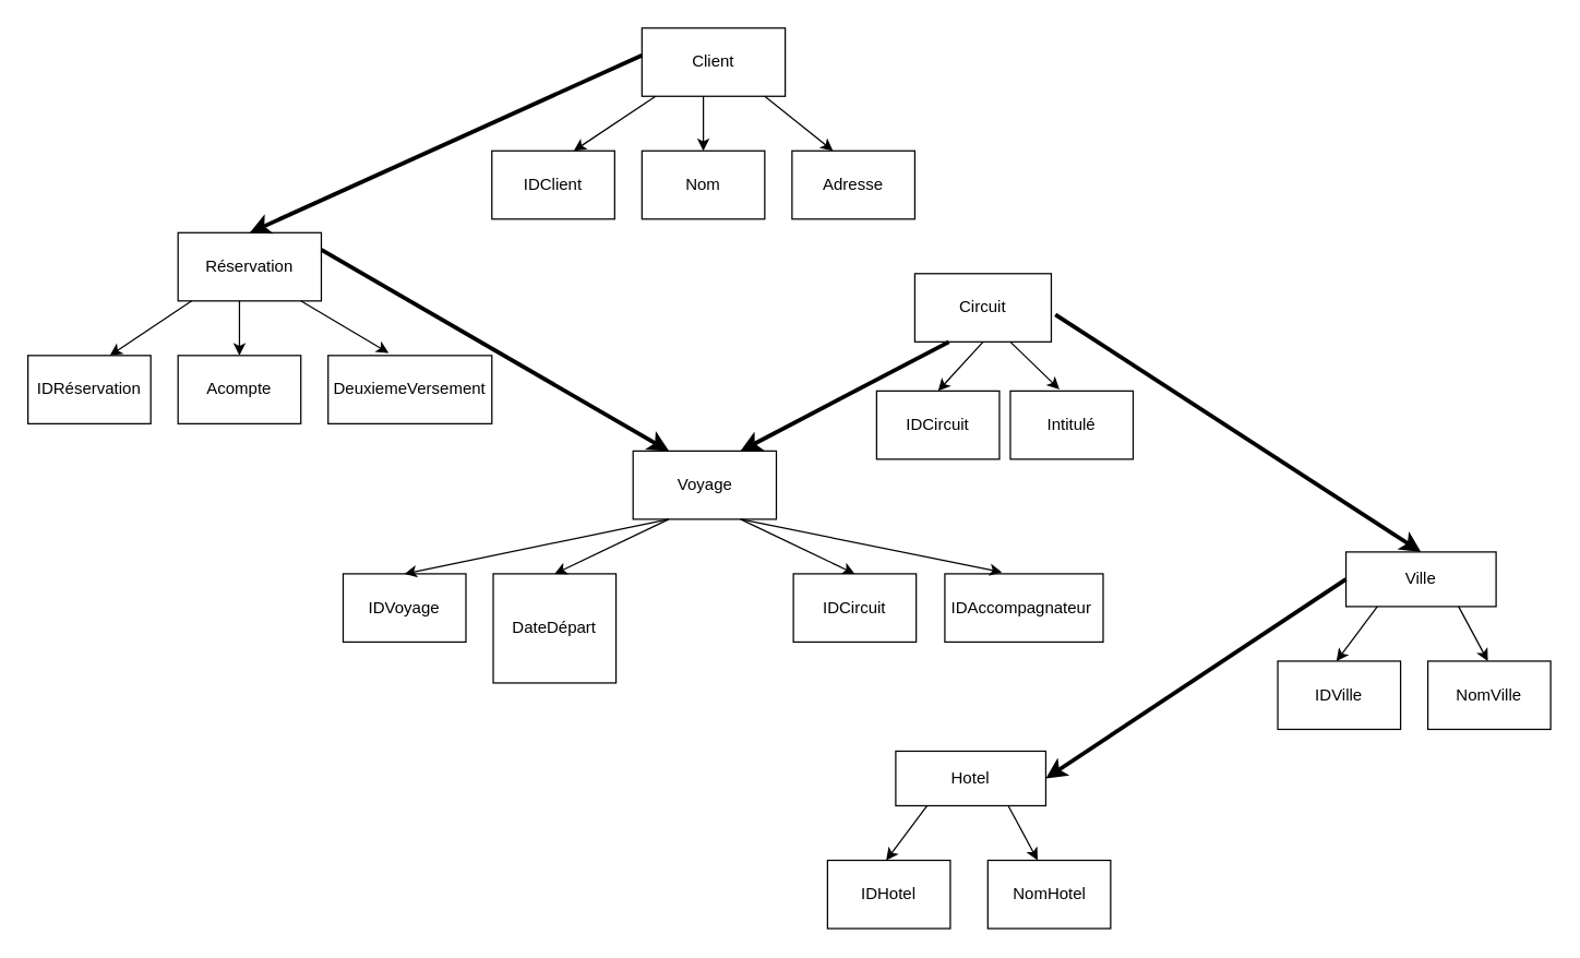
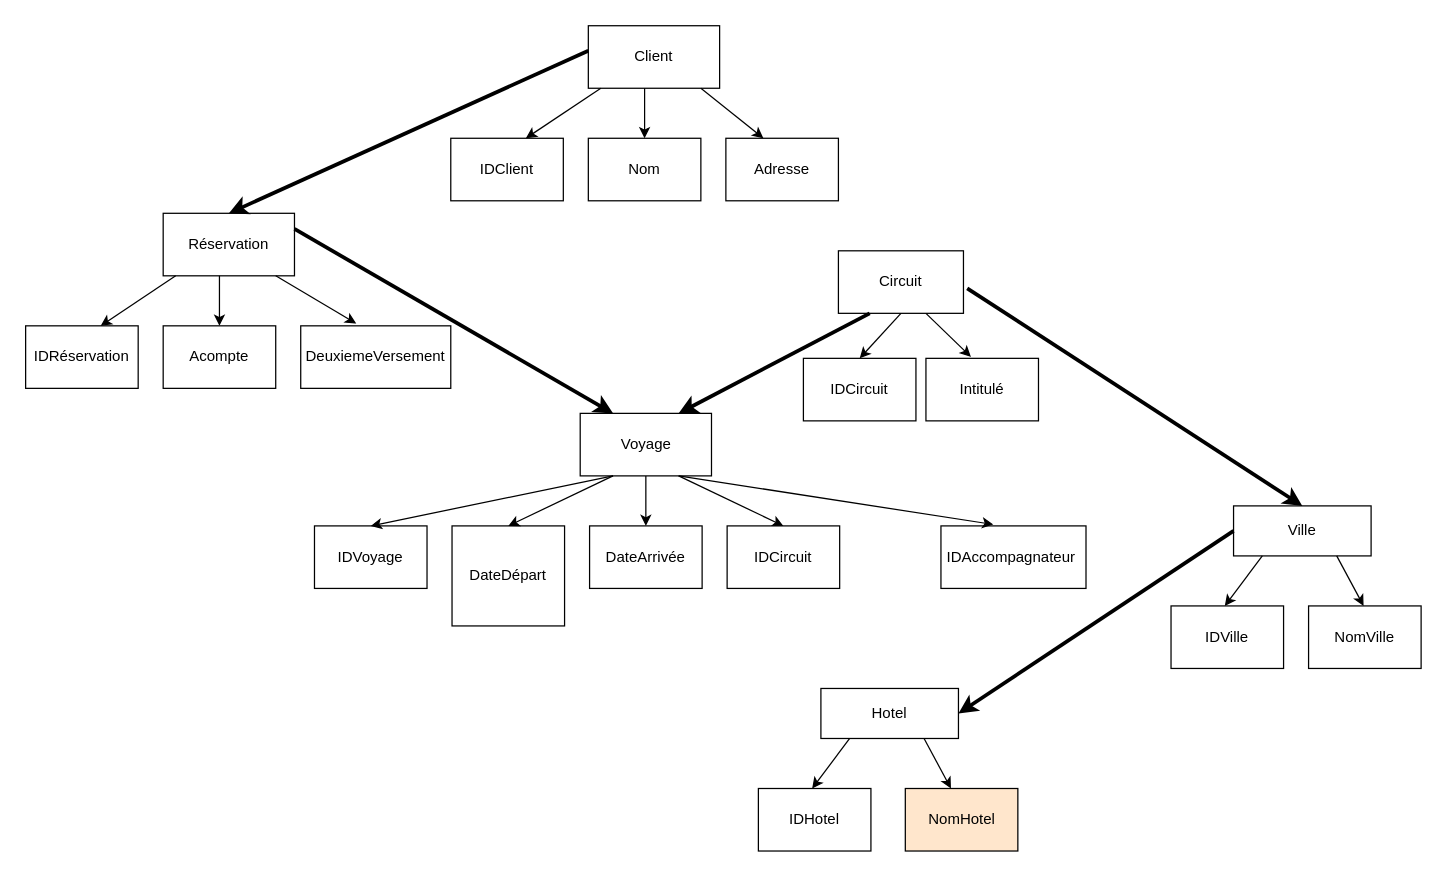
  <mxCell id="0" />
  <mxCell id="1" parent="0" />
  <mxCell id="2" value="Client" style="rounded=0;whiteSpace=wrap;html=1;" vertex="1" parent="1"><mxGeometry x="470" y="20" width="105" height="50" as="geometry" /></mxCell>
  <mxCell id="3" value="Ville" style="rounded=0;whiteSpace=wrap;html=1;" vertex="1" parent="1"><mxGeometry x="986" y="404" width="110" height="40" as="geometry" /></mxCell>
  <mxCell id="4" value="IDClient" style="rounded=0;whiteSpace=wrap;html=1;" vertex="1" parent="1"><mxGeometry x="360" y="110" width="90" height="50" as="geometry" /></mxCell>
  <mxCell id="5" value="Nom" style="rounded=0;whiteSpace=wrap;html=1;" vertex="1" parent="1"><mxGeometry x="470" y="110" width="90" height="50" as="geometry" /></mxCell>
  <mxCell id="6" value="Adresse" style="rounded=0;whiteSpace=wrap;html=1;" vertex="1" parent="1"><mxGeometry x="580" y="110" width="90" height="50" as="geometry" /></mxCell>
  <mxCell id="7" value="" style="endArrow=classic;html=1;rounded=0;" edge="1" parent="1"><mxGeometry width="50" height="50" relative="1" as="geometry"><mxPoint x="480" y="70" as="sourcePoint" /><mxPoint x="420" y="110" as="targetPoint" /></mxGeometry></mxCell>
  <mxCell id="8" value="" style="endArrow=classic;html=1;rounded=0;" edge="1" parent="1"><mxGeometry width="50" height="50" relative="1" as="geometry"><mxPoint x="515" y="70" as="sourcePoint" /><mxPoint x="515" y="110" as="targetPoint" /></mxGeometry></mxCell>
  <mxCell id="9" value="" style="endArrow=classic;html=1;rounded=0;" edge="1" parent="1"><mxGeometry width="50" height="50" relative="1" as="geometry"><mxPoint x="560" y="70" as="sourcePoint" /><mxPoint x="610" y="110" as="targetPoint" /></mxGeometry></mxCell>
  <mxCell id="10" value="" style="endArrow=classic;html=1;rounded=0;" edge="1" parent="1"><mxGeometry width="50" height="50" relative="1" as="geometry"><mxPoint x="1009" y="444" as="sourcePoint" /><mxPoint x="979" y="484" as="targetPoint" /></mxGeometry></mxCell>
  <mxCell id="11" value="" style="endArrow=classic;html=1;rounded=0;exitX=0.75;exitY=1;exitDx=0;exitDy=0;" edge="1" parent="1" source="3"><mxGeometry width="50" height="50" relative="1" as="geometry"><mxPoint x="1110" y="484" as="sourcePoint" /><mxPoint x="1090" y="484" as="targetPoint" /></mxGeometry></mxCell>
  <mxCell id="12" value="IDVille" style="rounded=0;whiteSpace=wrap;html=1;" vertex="1" parent="1"><mxGeometry x="936" y="484" width="90" height="50" as="geometry" /></mxCell>
  <mxCell id="13" value="NomVille" style="rounded=0;whiteSpace=wrap;html=1;" vertex="1" parent="1"><mxGeometry x="1046" y="484" width="90" height="50" as="geometry" /></mxCell>
  <mxCell id="14" value="Hotel" style="rounded=0;whiteSpace=wrap;html=1;" vertex="1" parent="1"><mxGeometry x="656" y="550" width="110" height="40" as="geometry" /></mxCell>
  <mxCell id="15" value="" style="endArrow=classic;html=1;rounded=0;" edge="1" parent="1"><mxGeometry width="50" height="50" relative="1" as="geometry"><mxPoint x="679" y="590" as="sourcePoint" /><mxPoint x="649" y="630" as="targetPoint" /></mxGeometry></mxCell>
  <mxCell id="16" value="" style="endArrow=classic;html=1;rounded=0;exitX=0.75;exitY=1;exitDx=0;exitDy=0;" edge="1" parent="1" source="14"><mxGeometry width="50" height="50" relative="1" as="geometry"><mxPoint x="780" y="630" as="sourcePoint" /><mxPoint x="760" y="630" as="targetPoint" /></mxGeometry></mxCell>
  <mxCell id="17" value="IDHotel" style="rounded=0;whiteSpace=wrap;html=1;" vertex="1" parent="1"><mxGeometry x="606" y="630" width="90" height="50" as="geometry" /></mxCell>
- <mxCell id="18" value="NomHotel" style="rounded=0;whiteSpace=wrap;html=1;" vertex="1" parent="1"><mxGeometry x="723.5" y="630" width="90" height="50" as="geometry" /></mxCell>
+ <mxCell id="18" value="NomHotel" style="rounded=0;whiteSpace=wrap;html=1;fillColor=#ffe6cc;" vertex="1" parent="1"><mxGeometry x="723.5" y="630" width="90" height="50" as="geometry" /></mxCell>
  <mxCell id="19" value="Voyage" style="rounded=0;whiteSpace=wrap;html=1;" vertex="1" parent="1"><mxGeometry x="463.5" y="330" width="105" height="50" as="geometry" /></mxCell>
  <mxCell id="20" value="IDVoyage" style="rounded=0;whiteSpace=wrap;html=1;" vertex="1" parent="1"><mxGeometry x="251" y="420" width="90" height="50" as="geometry" /></mxCell>
  <mxCell id="21" value="DateDépart" style="rounded=0;whiteSpace=wrap;html=1;" vertex="1" parent="1"><mxGeometry x="361" y="420" width="90" height="80" as="geometry" /></mxCell>
+ <mxCell id="22" value="DateArrivée" style="rounded=0;whiteSpace=wrap;html=1;" vertex="1" parent="1"><mxGeometry x="471" y="420" width="90" height="50" as="geometry" /></mxCell>
  <mxCell id="23" value="" style="endArrow=classic;html=1;rounded=0;exitX=0.25;exitY=1;exitDx=0;exitDy=0;entryX=0.5;entryY=0;entryDx=0;entryDy=0;" edge="1" parent="1" source="19" target="20"><mxGeometry width="50" height="50" relative="1" as="geometry"><mxPoint x="398.5" y="380" as="sourcePoint" /><mxPoint x="338.5" y="420" as="targetPoint" /></mxGeometry></mxCell>
+ <mxCell id="24" value="" style="endArrow=classic;html=1;rounded=0;exitX=0.5;exitY=1;exitDx=0;exitDy=0;entryX=0.5;entryY=0;entryDx=0;entryDy=0;" edge="1" parent="1" source="19" target="22"><mxGeometry width="50" height="50" relative="1" as="geometry"><mxPoint x="433.5" y="380" as="sourcePoint" /><mxPoint x="433.5" y="420" as="targetPoint" /></mxGeometry></mxCell>
  <mxCell id="25" value="" style="endArrow=classic;html=1;rounded=0;entryX=0.5;entryY=0;entryDx=0;entryDy=0;exitX=0.75;exitY=1;exitDx=0;exitDy=0;" edge="1" parent="1" source="19" target="26"><mxGeometry width="50" height="50" relative="1" as="geometry"><mxPoint x="478.5" y="380" as="sourcePoint" /><mxPoint x="528.5" y="420" as="targetPoint" /></mxGeometry></mxCell>
  <mxCell id="26" value="IDCircuit" style="rounded=0;whiteSpace=wrap;html=1;" vertex="1" parent="1"><mxGeometry x="581" y="420" width="90" height="50" as="geometry" /></mxCell>
  <mxCell id="27" value="" style="endArrow=classic;html=1;rounded=0;exitX=0.25;exitY=1;exitDx=0;exitDy=0;entryX=0.5;entryY=0;entryDx=0;entryDy=0;" edge="1" parent="1" source="19" target="21"><mxGeometry width="50" height="50" relative="1" as="geometry"><mxPoint x="461" y="420" as="sourcePoint" /><mxPoint x="513" y="460" as="targetPoint" /></mxGeometry></mxCell>
- <mxCell id="28" value="IDAccompagnateur&amp;nbsp;" style="rounded=0;whiteSpace=wrap;html=1;" vertex="1" parent="1"><mxGeometry x="692" y="420" width="116" height="50" as="geometry" /></mxCell>
+ <mxCell id="28" value="IDAccompagnateur&amp;nbsp;" style="rounded=0;whiteSpace=wrap;html=1;" vertex="1" parent="1"><mxGeometry x="752" y="420" width="116" height="50" as="geometry" /></mxCell>
  <mxCell id="29" value="" style="endArrow=classic;html=1;rounded=0;entryX=0.361;entryY=-0.023;entryDx=0;entryDy=0;exitX=0.75;exitY=1;exitDx=0;exitDy=0;entryPerimeter=0;" edge="1" parent="1" source="19" target="28"><mxGeometry width="50" height="50" relative="1" as="geometry"><mxPoint x="641" y="380" as="sourcePoint" /><mxPoint x="725" y="420" as="targetPoint" /></mxGeometry></mxCell>
  <mxCell id="30" value="Réservation" style="rounded=0;whiteSpace=wrap;html=1;" vertex="1" parent="1"><mxGeometry x="130" y="170" width="105" height="50" as="geometry" /></mxCell>
  <mxCell id="31" value="IDRéservation" style="rounded=0;whiteSpace=wrap;html=1;" vertex="1" parent="1"><mxGeometry x="20" y="260" width="90" height="50" as="geometry" /></mxCell>
  <mxCell id="32" value="Acompte" style="rounded=0;whiteSpace=wrap;html=1;" vertex="1" parent="1"><mxGeometry x="130" y="260" width="90" height="50" as="geometry" /></mxCell>
  <mxCell id="33" value="DeuxiemeVersement" style="rounded=0;whiteSpace=wrap;html=1;" vertex="1" parent="1"><mxGeometry x="240" y="260" width="120" height="50" as="geometry" /></mxCell>
  <mxCell id="34" value="" style="endArrow=classic;html=1;rounded=0;" edge="1" parent="1"><mxGeometry width="50" height="50" relative="1" as="geometry"><mxPoint x="140" y="220" as="sourcePoint" /><mxPoint x="80" y="260" as="targetPoint" /></mxGeometry></mxCell>
  <mxCell id="35" value="" style="endArrow=classic;html=1;rounded=0;" edge="1" parent="1"><mxGeometry width="50" height="50" relative="1" as="geometry"><mxPoint x="175" y="220" as="sourcePoint" /><mxPoint x="175" y="260" as="targetPoint" /></mxGeometry></mxCell>
  <mxCell id="36" value="" style="endArrow=classic;html=1;rounded=0;entryX=0.37;entryY=-0.037;entryDx=0;entryDy=0;entryPerimeter=0;" edge="1" parent="1" target="33"><mxGeometry width="50" height="50" relative="1" as="geometry"><mxPoint x="220" y="220" as="sourcePoint" /><mxPoint x="280" y="256" as="targetPoint" /></mxGeometry></mxCell>
  <mxCell id="37" value="Circuit" style="rounded=0;whiteSpace=wrap;html=1;strokeWidth=1;" vertex="1" parent="1"><mxGeometry x="670" y="200" width="100" height="50" as="geometry" /></mxCell>
  <mxCell id="38" value="" style="endArrow=classic;html=1;rounded=0;exitX=0.25;exitY=1;exitDx=0;exitDy=0;entryX=0.75;entryY=0;entryDx=0;entryDy=0;strokeWidth=3;" edge="1" parent="1" source="37" target="19"><mxGeometry width="50" height="50" relative="1" as="geometry"><mxPoint x="627" y="-240" as="sourcePoint" /><mxPoint x="892" y="240" as="targetPoint" /></mxGeometry></mxCell>
  <mxCell id="39" value="" style="endArrow=classic;html=1;rounded=0;entryX=0.4;entryY=-0.023;entryDx=0;entryDy=0;entryPerimeter=0;" edge="1" parent="1" target="40"><mxGeometry width="50" height="50" relative="1" as="geometry"><mxPoint x="740" y="250" as="sourcePoint" /><mxPoint x="780" y="290" as="targetPoint" /></mxGeometry></mxCell>
  <mxCell id="40" value="Intitulé" style="rounded=0;whiteSpace=wrap;html=1;" vertex="1" parent="1"><mxGeometry x="740" y="286" width="90" height="50" as="geometry" /></mxCell>
  <mxCell id="41" value="" style="endArrow=classic;html=1;rounded=0;entryX=0.5;entryY=0;entryDx=0;entryDy=0;strokeWidth=3;" edge="1" parent="1" target="30"><mxGeometry width="50" height="50" relative="1" as="geometry"><mxPoint x="470" y="40" as="sourcePoint" /><mxPoint x="330" y="170" as="targetPoint" /></mxGeometry></mxCell>
  <mxCell id="42" value="" style="endArrow=classic;html=1;rounded=0;exitX=1;exitY=0.25;exitDx=0;exitDy=0;entryX=0.25;entryY=0;entryDx=0;entryDy=0;startSize=6;curved=0;strokeWidth=3;" edge="1" parent="1" source="30" target="19"><mxGeometry width="50" height="50" relative="1" as="geometry"><mxPoint x="356" y="400" as="sourcePoint" /><mxPoint x="706" y="260" as="targetPoint" /></mxGeometry></mxCell>
  <mxCell id="43" value="" style="endArrow=classic;html=1;rounded=0;exitX=1;exitY=0.25;exitDx=0;exitDy=0;startSize=6;curved=0;strokeWidth=3;entryX=0.5;entryY=0;entryDx=0;entryDy=0;" edge="1" parent="1" target="3"><mxGeometry width="50" height="50" relative="1" as="geometry"><mxPoint x="773" y="230" as="sourcePoint" /><mxPoint x="933" y="320" as="targetPoint" /></mxGeometry></mxCell>
  <mxCell id="44" value="" style="endArrow=classic;html=1;rounded=0;exitX=0;exitY=0.5;exitDx=0;exitDy=0;startSize=6;curved=0;strokeWidth=3;entryX=1;entryY=0.5;entryDx=0;entryDy=0;" edge="1" parent="1" source="3" target="14"><mxGeometry width="50" height="50" relative="1" as="geometry"><mxPoint x="1023" y="330" as="sourcePoint" /><mxPoint x="1216" y="380" as="targetPoint" /></mxGeometry></mxCell>
  <mxCell id="45" value="IDCircuit" style="rounded=0;whiteSpace=wrap;html=1;" vertex="1" parent="1"><mxGeometry x="642" y="286" width="90" height="50" as="geometry" /></mxCell>
  <mxCell id="46" value="" style="endArrow=classic;html=1;rounded=0;entryX=0.5;entryY=0;entryDx=0;entryDy=0;exitX=0.5;exitY=1;exitDx=0;exitDy=0;" edge="1" parent="1" source="37" target="45"><mxGeometry width="50" height="50" relative="1" as="geometry"><mxPoint x="710" y="262" as="sourcePoint" /><mxPoint x="746" y="297" as="targetPoint" /></mxGeometry></mxCell>
